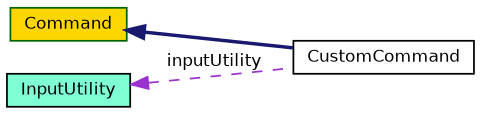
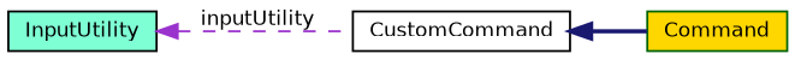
  digraph {
    fontname="DejaVu Sans"
    rankdir=LR
    node [color=black fontname="DejaVu Sans" fontsize=10 shape=record style=filled]
    edge [dir=back fontname="DejaVu Sans" fontsize=10 labelfontname=Helvetica labelfontsize=10]
    n1 [fillcolor=white fontcolor=black height=0.2 label=CustomCommand width=0.4]
    n2 [color=darkgreen fillcolor=gold height=0.2 label=Command width=0.4]
    n3 [fillcolor=aquamarine height=0.2 label=InputUtility width=0.4]
-   n2 -> n1 [color=midnightblue style=bold]
+   n1 -> n2 [color=midnightblue style=bold]
    n3 -> n1 [color=darkorchid3 label=" inputUtility" style=dashed]
  }
